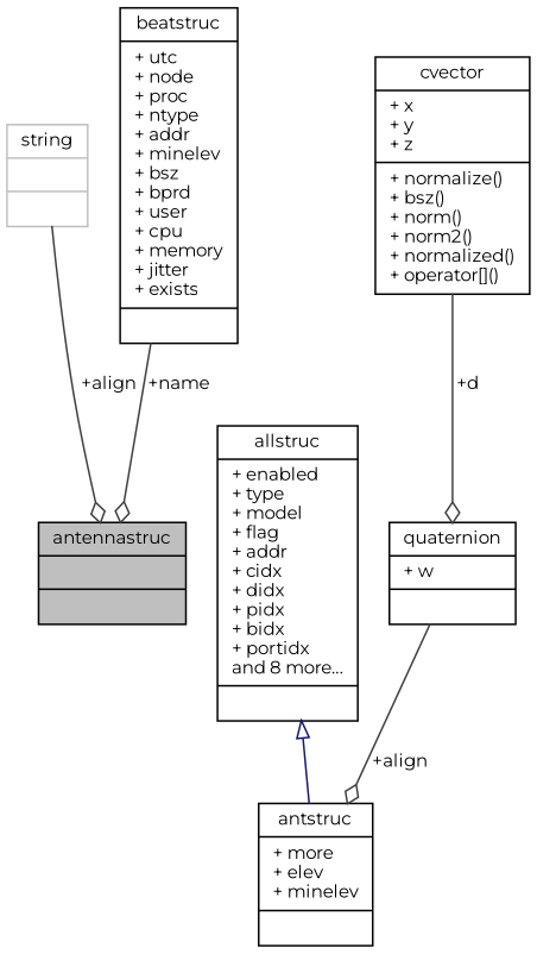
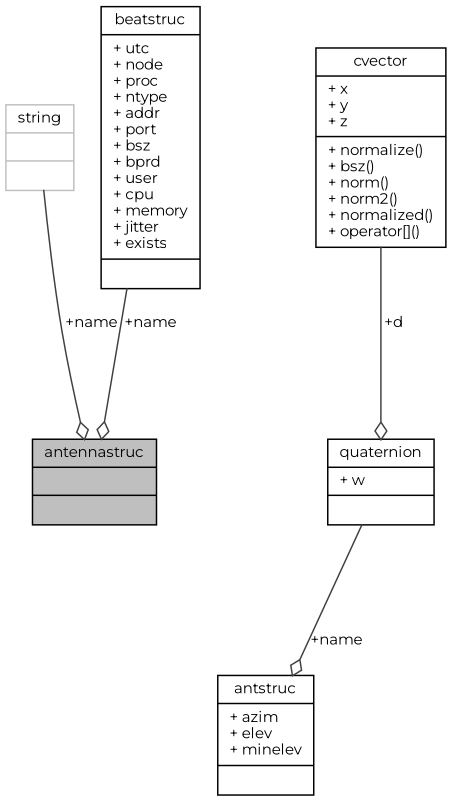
  digraph {
    fontname=Montserrat
    node [color=black fillcolor=white fontname=Montserrat fontsize=10 shape=record style=filled]
    edge [color=grey25 fontname=Montserrat fontsize=10 labelfontname=Helvetica labelfontsize=10 style=solid arrowhead=odiamond]
    n1 [fillcolor=grey75 fontcolor=black height=0.2 label="{antennastruc\n||}" width=0.4]
-   n2 [height=0.2 label="{antstruc\n|+ more\l+ elev\l+ minelev\l|}" width=0.4]
-   n3 [height=0.2 label="{allstruc\n|+ enabled\l+ type\l+ model\l+ flag\l+ addr\l+ cidx\l+ didx\l+ pidx\l+ bidx\l+ portidx\land 8 more...\l|}" width=0.4]
+   n2 [height=0.2 label="{antstruc\n|+ azim\l+ elev\l+ minelev\l|}" width=0.4]
    n4 [height=0.2 label="{quaternion\n|+ w\l|}" width=0.4]
    n5 [height=0.2 label="{cvector\n|+ x\l+ y\l+ z\l|+ normalize()\l+ bsz()\l+ norm()\l+ norm2()\l+ normalized()\l+ operator[]()\l}" width=0.4]
    n6 [color=grey75 height=0.2 label="{string\n||}" width=0.4]
-   n7 [height=0.2 label="{beatstruc\n|+ utc\l+ node\l+ proc\l+ ntype\l+ addr\l+ minelev\l+ bsz\l+ bprd\l+ user\l+ cpu\l+ memory\l+ jitter\l+ exists\l|}" width=0.4]
-   n3 -> n2 [arrowtail=onormal color=midnightblue dir=back arrowhead=""]
-   n4 -> n2 [label=" +align"]
+   n7 [height=0.2 label="{beatstruc\n|+ utc\l+ node\l+ proc\l+ ntype\l+ addr\l+ port\l+ bsz\l+ bprd\l+ user\l+ cpu\l+ memory\l+ jitter\l+ exists\l|}" width=0.4]
+   n4 -> n2 [label=" +name"]
    n5 -> n4 [label=" +d"]
-   n6 -> n1 [label=" +align"]
+   n6 -> n1 [label=" +name"]
    n7 -> n1 [label=" +name"]
  }
